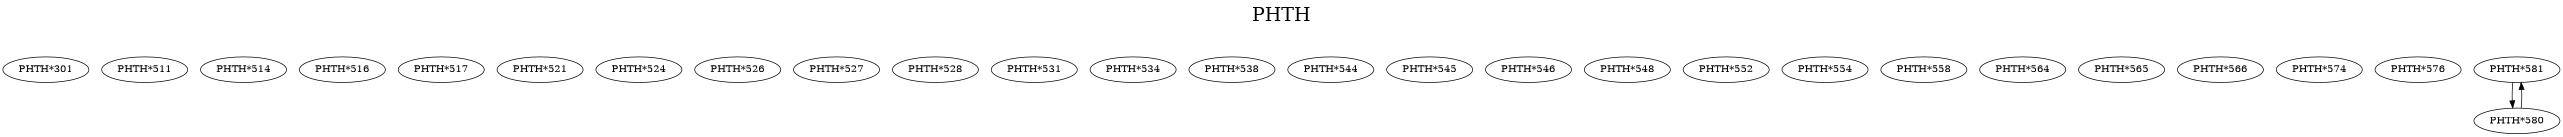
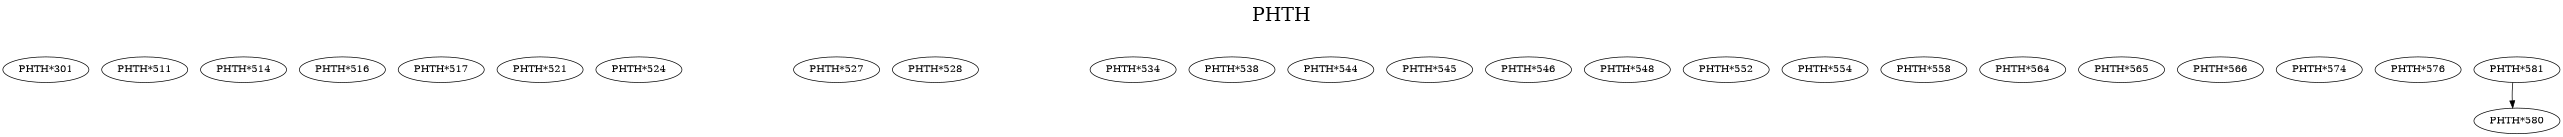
  digraph {
    fontsize=27
    label=PHTH
    labelloc=t
    edge [style=solid]
    "PHTH*301"
    "PHTH*511"
    "PHTH*514"
    "PHTH*516"
    "PHTH*517"
    "PHTH*521"
    "PHTH*524"
-   "PHTH*526"
    "PHTH*527"
    "PHTH*528"
-   "PHTH*531"
    "PHTH*534"
    "PHTH*538"
    "PHTH*544"
    "PHTH*545"
    "PHTH*546"
    "PHTH*548"
    "PHTH*552"
    "PHTH*554"
    "PHTH*558"
    "PHTH*564"
    "PHTH*565"
    "PHTH*566"
    "PHTH*574"
    "PHTH*576"
    "PHTH*581"
    "PHTH*580"
    "PHTH*581" -> "PHTH*580"
-   "PHTH*580" -> "PHTH*581"
  }
